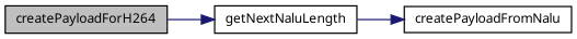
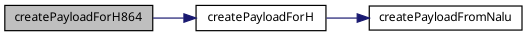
  digraph {
    fontname="Noto Sans"
    rankdir=LR
    node [color=black fillcolor=white fontname="Noto Sans" fontsize=10 shape=record style=filled]
    edge [color=midnightblue fontname="Noto Sans" fontsize=10 labelfontname=Helvetica labelfontsize=10 style=solid]
-   n1 [fillcolor=grey75 fontcolor=black height=0.2 label=createPayloadForH264 width=0.4]
-   n2 [height=0.2 label=getNextNaluLength width=0.4]
+   n1 [fillcolor=grey75 fontcolor=black height=0.2 label=createPayloadForH864 width=0.4]
+   n2 [height=0.2 label=createPayloadForH width=0.4]
    n3 [height=0.2 label=createPayloadFromNalu width=0.4]
    n1 -> n2
    n2 -> n3
  }
